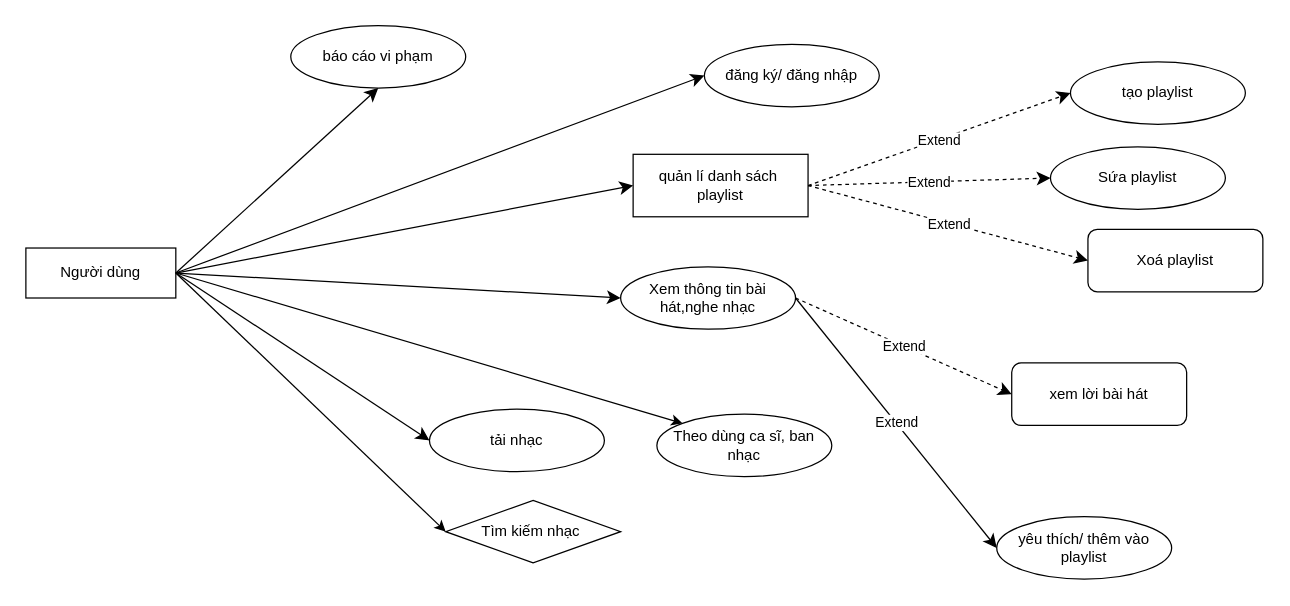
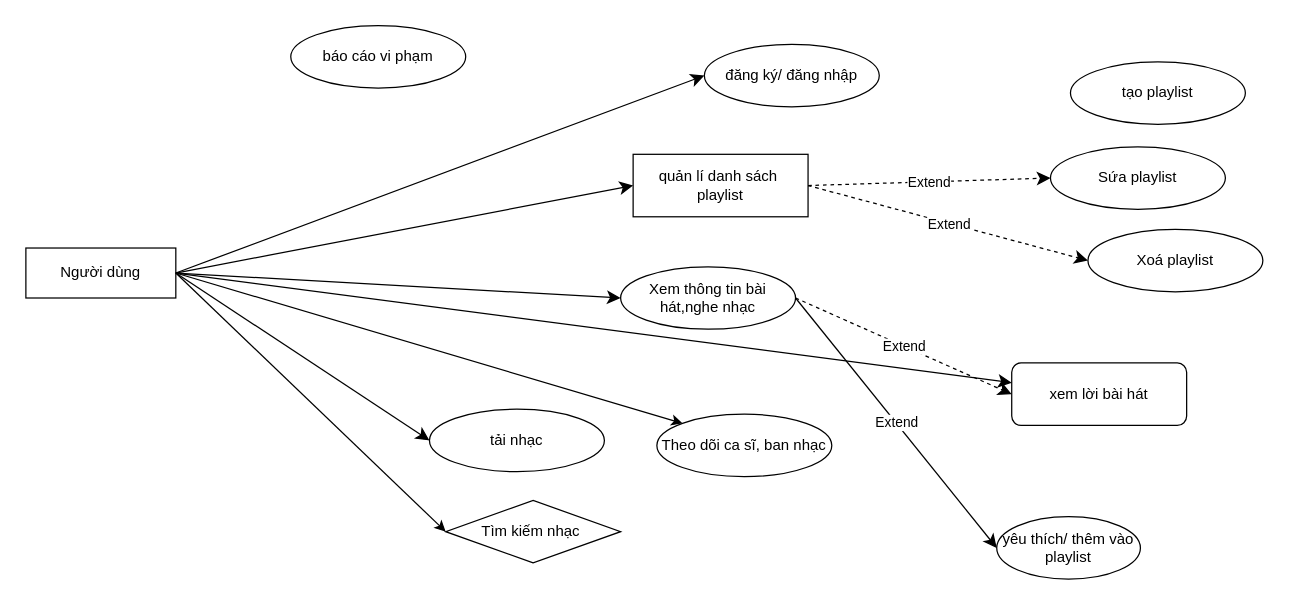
  <mxCell id="0" />
  <mxCell id="1" parent="0" />
  <mxCell id="2" style="rounded=0;orthogonalLoop=1;jettySize=auto;html=1;entryX=1;entryY=0.5;entryDx=0;entryDy=0;" parent="1" target="32" edge="1"><mxGeometry relative="1" as="geometry"><mxPoint x="140" y="218" as="sourcePoint" /></mxGeometry></mxCell>
  <mxCell id="3" value="Người dùng" style="rounded=0;whiteSpace=wrap;html=1;" parent="1" vertex="1"><mxGeometry x="20" y="198" width="120" height="40" as="geometry" /></mxCell>
  <mxCell id="4" value="đăng ký/ đăng nhập" style="ellipse;whiteSpace=wrap;html=1;" parent="1" vertex="1"><mxGeometry x="563" y="35" width="140" height="50" as="geometry" /></mxCell>
  <mxCell id="5" value="" style="endArrow=classic;html=1;rounded=0;fontSize=12;startSize=8;endSize=8;curved=1;exitX=1;exitY=0.5;exitDx=0;exitDy=0;entryX=0;entryY=0.5;entryDx=0;entryDy=0;" parent="1" source="3" target="4" edge="1"><mxGeometry width="50" height="50" relative="1" as="geometry"><mxPoint x="706" y="73" as="sourcePoint" /><mxPoint x="526" y="-37" as="targetPoint" /></mxGeometry></mxCell>
  <mxCell id="6" value="Xem thông tin bài hát,nghe nhạc" style="ellipse;whiteSpace=wrap;html=1;" parent="1" vertex="1"><mxGeometry x="496" y="213" width="140" height="50" as="geometry" /></mxCell>
  <mxCell id="7" value="xem lời bài hát" style="whiteSpace=wrap;html=1;rounded=1;" parent="1" vertex="1"><mxGeometry x="809" y="290" width="140" height="50" as="geometry" /></mxCell>
- <mxCell id="8" value="yêu thích/ thêm vào playlist" style="ellipse;whiteSpace=wrap;html=1;" parent="1" vertex="1"><mxGeometry x="797" y="413" width="140" height="50" as="geometry" /></mxCell>
+ <mxCell id="8" value="yêu thích/ thêm vào playlist" style="ellipse;whiteSpace=wrap;html=1;" parent="1" vertex="1"><mxGeometry x="797" y="413" width="115" height="50" as="geometry" /></mxCell>
  <mxCell id="9" style="edgeStyle=none;curved=1;rounded=0;orthogonalLoop=1;jettySize=auto;html=1;exitX=0.5;exitY=1;exitDx=0;exitDy=0;fontSize=12;startSize=8;endSize=8;" parent="1" edge="1"><mxGeometry relative="1" as="geometry"><mxPoint x="879" y="400" as="sourcePoint" /><mxPoint x="879" y="400" as="targetPoint" /></mxGeometry></mxCell>
  <mxCell id="10" value="tải nhạc" style="ellipse;whiteSpace=wrap;html=1;" parent="1" vertex="1"><mxGeometry x="343" y="327" width="140" height="50" as="geometry" /></mxCell>
  <mxCell id="11" value="quản lí danh sách&amp;nbsp;&lt;div&gt;playlist&lt;/div&gt;" style="whiteSpace=wrap;html=1;rounded=0;" parent="1" vertex="1"><mxGeometry x="506" y="123" width="140" height="50" as="geometry" /></mxCell>
  <mxCell id="12" value="" style="endArrow=classic;html=1;rounded=0;fontSize=12;startSize=8;endSize=8;curved=1;exitX=1;exitY=0.5;exitDx=0;exitDy=0;entryX=0;entryY=0.5;entryDx=0;entryDy=0;" parent="1" source="3" target="11" edge="1"><mxGeometry width="50" height="50" relative="1" as="geometry"><mxPoint x="706" y="393" as="sourcePoint" /><mxPoint x="756" y="343" as="targetPoint" /></mxGeometry></mxCell>
  <mxCell id="13" value="" style="endArrow=classic;html=1;rounded=0;fontSize=12;startSize=8;endSize=8;curved=1;entryX=0;entryY=0.5;entryDx=0;entryDy=0;exitX=1;exitY=0.5;exitDx=0;exitDy=0;" parent="1" source="3" target="6" edge="1"><mxGeometry width="50" height="50" relative="1" as="geometry"><mxPoint x="274" y="118" as="sourcePoint" /><mxPoint x="816" y="383" as="targetPoint" /></mxGeometry></mxCell>
  <mxCell id="14" value="" style="endArrow=classic;html=1;rounded=0;fontSize=12;startSize=8;endSize=8;curved=1;exitX=1;exitY=0.5;exitDx=0;exitDy=0;entryX=0;entryY=0.5;entryDx=0;entryDy=0;" parent="1" source="3" target="10" edge="1"><mxGeometry width="50" height="50" relative="1" as="geometry"><mxPoint x="786" y="443" as="sourcePoint" /><mxPoint x="836" y="393" as="targetPoint" /></mxGeometry></mxCell>
  <mxCell id="15" value="" style="endArrow=classic;html=1;rounded=0;fontSize=12;startSize=8;endSize=8;curved=1;dashed=1;exitX=1;exitY=0.5;exitDx=0;exitDy=0;entryX=0;entryY=0.5;entryDx=0;entryDy=0;" parent="1" source="6" target="7" edge="1"><mxGeometry relative="1" as="geometry"><mxPoint x="646" y="443" as="sourcePoint" /><mxPoint x="706" y="373" as="targetPoint" /></mxGeometry></mxCell>
  <mxCell id="16" value="Extend" style="edgeLabel;resizable=0;html=1;;align=center;verticalAlign=middle;" parent="15" connectable="0" vertex="1"><mxGeometry relative="1" as="geometry" /></mxCell>
  <mxCell id="17" value="" style="endArrow=classic;html=1;rounded=0;fontSize=12;startSize=8;endSize=8;curved=1;dashed=0;entryX=0;entryY=0.5;entryDx=0;entryDy=0;exitX=1;exitY=0.5;exitDx=0;exitDy=0;" parent="1" source="6" target="8" edge="1"><mxGeometry relative="1" as="geometry"><mxPoint x="696" y="253" as="sourcePoint" /><mxPoint x="966" y="473" as="targetPoint" /></mxGeometry></mxCell>
  <mxCell id="18" value="Extend" style="edgeLabel;resizable=0;html=1;;align=center;verticalAlign=middle;" parent="17" connectable="0" vertex="1"><mxGeometry relative="1" as="geometry" /></mxCell>
  <mxCell id="19" value="báo cáo vi phạm" style="ellipse;whiteSpace=wrap;html=1;" parent="1" vertex="1"><mxGeometry x="232" y="20" width="140" height="50" as="geometry" /></mxCell>
- <mxCell id="20" value="" style="endArrow=classic;html=1;rounded=0;fontSize=12;startSize=8;endSize=8;curved=1;exitX=1;exitY=0.5;exitDx=0;exitDy=0;entryX=0.5;entryY=1;entryDx=0;entryDy=0;" parent="1" source="3" target="19" edge="1"><mxGeometry width="50" height="50" relative="1" as="geometry"><mxPoint x="966" y="533" as="sourcePoint" /><mxPoint x="1016" y="483" as="targetPoint" /></mxGeometry></mxCell>
- <mxCell id="21" value="" style="endArrow=classic;html=1;rounded=0;fontSize=12;startSize=8;endSize=8;curved=1;dashed=1;exitX=1;exitY=0.5;exitDx=0;exitDy=0;entryX=0;entryY=0.5;entryDx=0;entryDy=0;" parent="1" source="11" target="27" edge="1"><mxGeometry relative="1" as="geometry"><mxPoint x="663" y="133" as="sourcePoint" /><mxPoint x="830" y="81" as="targetPoint" /></mxGeometry></mxCell>
- <mxCell id="22" value="Extend" style="edgeLabel;resizable=0;html=1;;align=center;verticalAlign=middle;" parent="21" connectable="0" vertex="1"><mxGeometry relative="1" as="geometry" /></mxCell>
+ <mxCell id="20" value="" style="endArrow=classic;html=1;rounded=0;fontSize=12;startSize=8;endSize=8;curved=1;exitX=1;exitY=0.5;exitDx=0;exitDy=0;" parent="1" source="3" target="7" edge="1"><mxGeometry width="50" height="50" relative="1" as="geometry"><mxPoint x="966" y="533" as="sourcePoint" /><mxPoint x="1016" y="483" as="targetPoint" /></mxGeometry></mxCell>
  <mxCell id="23" value="" style="endArrow=classic;html=1;rounded=0;fontSize=12;startSize=8;endSize=8;curved=1;dashed=1;exitX=1;exitY=0.5;exitDx=0;exitDy=0;entryX=0;entryY=0.5;entryDx=0;entryDy=0;" parent="1" source="11" target="29" edge="1"><mxGeometry relative="1" as="geometry"><mxPoint x="642" y="183" as="sourcePoint" /><mxPoint x="839" y="192" as="targetPoint" /></mxGeometry></mxCell>
  <mxCell id="24" value="Extend" style="edgeLabel;resizable=0;html=1;;align=center;verticalAlign=middle;" parent="23" connectable="0" vertex="1"><mxGeometry relative="1" as="geometry" /></mxCell>
  <mxCell id="25" value="" style="endArrow=classic;html=1;rounded=0;fontSize=12;startSize=8;endSize=8;curved=1;dashed=1;exitX=1;exitY=0.5;exitDx=0;exitDy=0;entryX=0;entryY=0.5;entryDx=0;entryDy=0;" parent="1" source="11" target="28" edge="1"><mxGeometry relative="1" as="geometry"><mxPoint x="910" y="196" as="sourcePoint" /><mxPoint x="843" y="138" as="targetPoint" /></mxGeometry></mxCell>
  <mxCell id="26" value="Extend" style="edgeLabel;resizable=0;html=1;;align=center;verticalAlign=middle;" parent="25" connectable="0" vertex="1"><mxGeometry relative="1" as="geometry" /></mxCell>
  <mxCell id="27" value="tạo playlist" style="ellipse;whiteSpace=wrap;html=1;" parent="1" vertex="1"><mxGeometry x="856" y="49" width="140" height="50" as="geometry" /></mxCell>
  <mxCell id="28" value="Sứa playlist" style="ellipse;whiteSpace=wrap;html=1;" parent="1" vertex="1"><mxGeometry x="840" y="117" width="140" height="50" as="geometry" /></mxCell>
- <mxCell id="29" value="Xoá playlist" style="whiteSpace=wrap;html=1;rounded=1;" parent="1" vertex="1"><mxGeometry x="870" y="183" width="140" height="50" as="geometry" /></mxCell>
+ <mxCell id="29" value="Xoá playlist" style="ellipse;whiteSpace=wrap;html=1;" parent="1" vertex="1"><mxGeometry x="870" y="183" width="140" height="50" as="geometry" /></mxCell>
  <mxCell id="30" value="" style="endArrow=classic;html=1;rounded=0;entryX=0;entryY=0;entryDx=0;entryDy=0;exitX=1;exitY=0.5;exitDx=0;exitDy=0;" parent="1" source="3" target="31" edge="1"><mxGeometry width="50" height="50" relative="1" as="geometry"><mxPoint x="236" y="97" as="sourcePoint" /><mxPoint x="540" y="336" as="targetPoint" /></mxGeometry></mxCell>
- <mxCell id="31" value="Theo dùng ca sĩ, ban nhạc" style="ellipse;whiteSpace=wrap;html=1;" parent="1" vertex="1"><mxGeometry x="525" y="331" width="140" height="50" as="geometry" /></mxCell>
+ <mxCell id="31" value="Theo dõi ca sĩ, ban nhạc" style="ellipse;whiteSpace=wrap;html=1;" parent="1" vertex="1"><mxGeometry x="525" y="331" width="140" height="50" as="geometry" /></mxCell>
  <mxCell id="32" value="Tìm kiếm nhạc&amp;nbsp;" style="rhombus;whiteSpace=wrap;html=1;direction=west;" parent="1" vertex="1"><mxGeometry x="356" y="400" width="140" height="50" as="geometry" /></mxCell>
